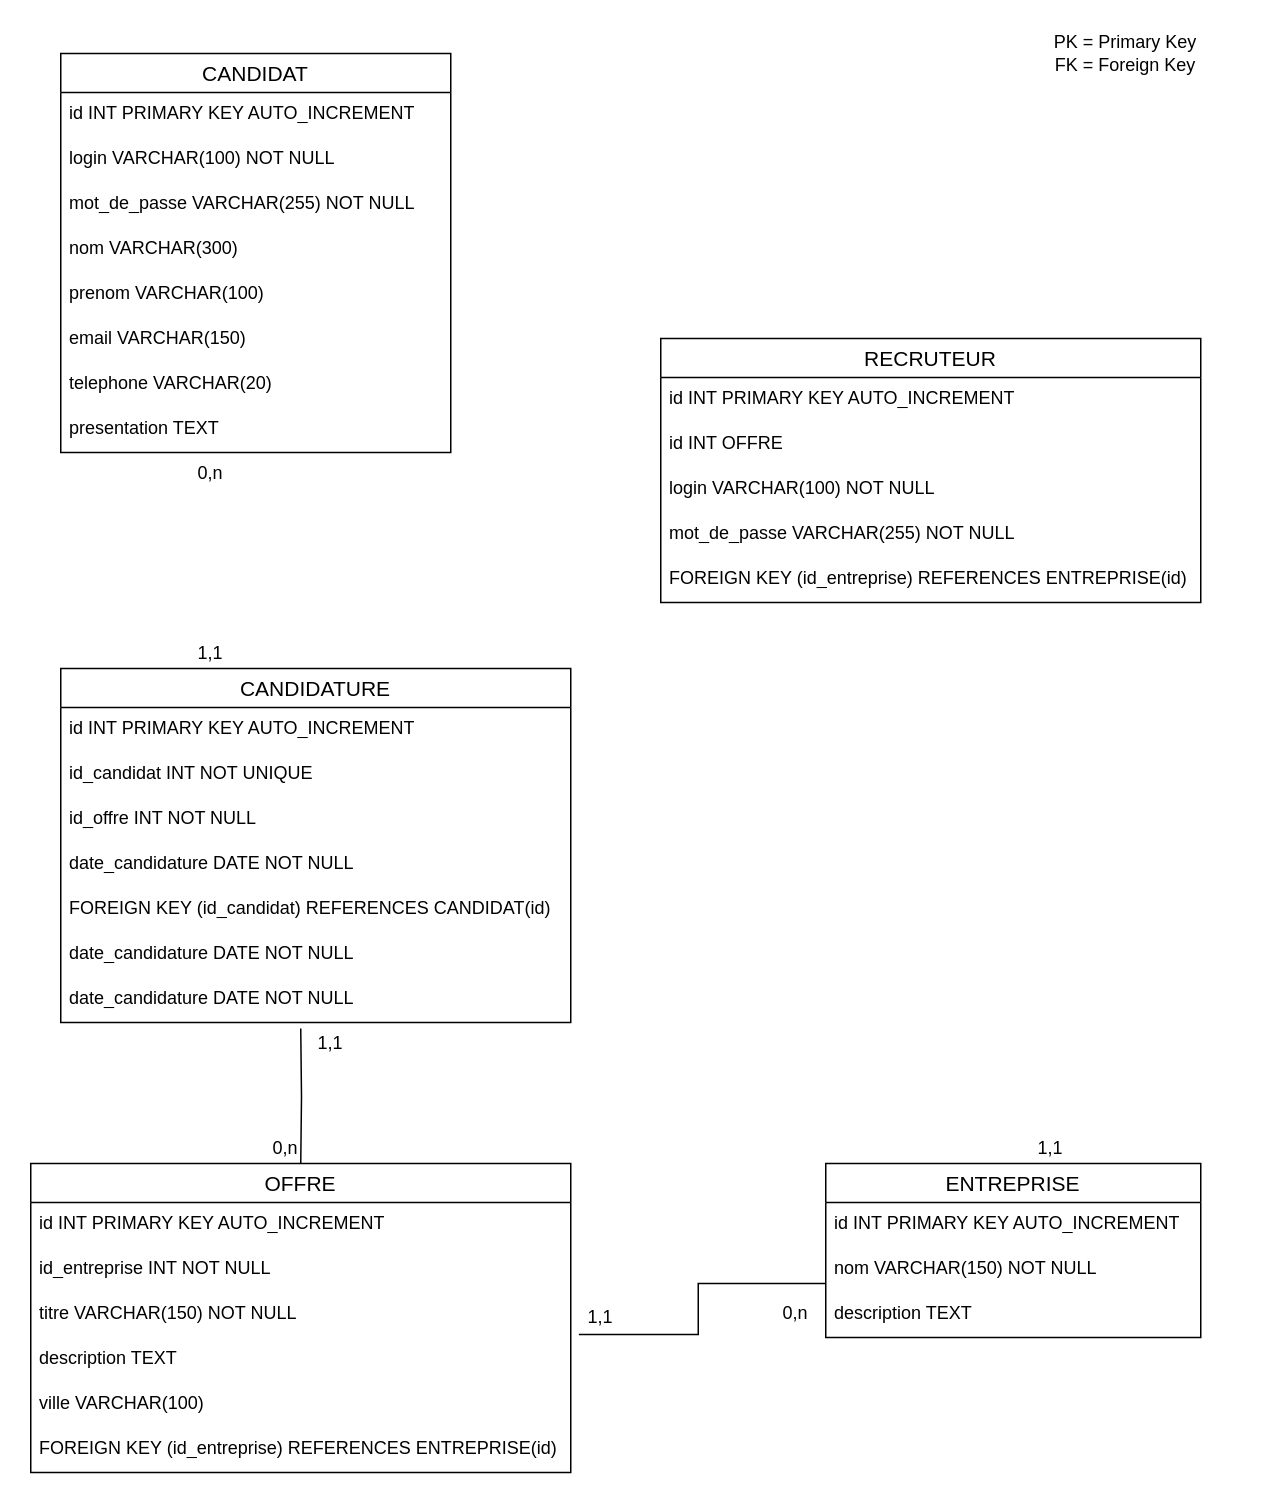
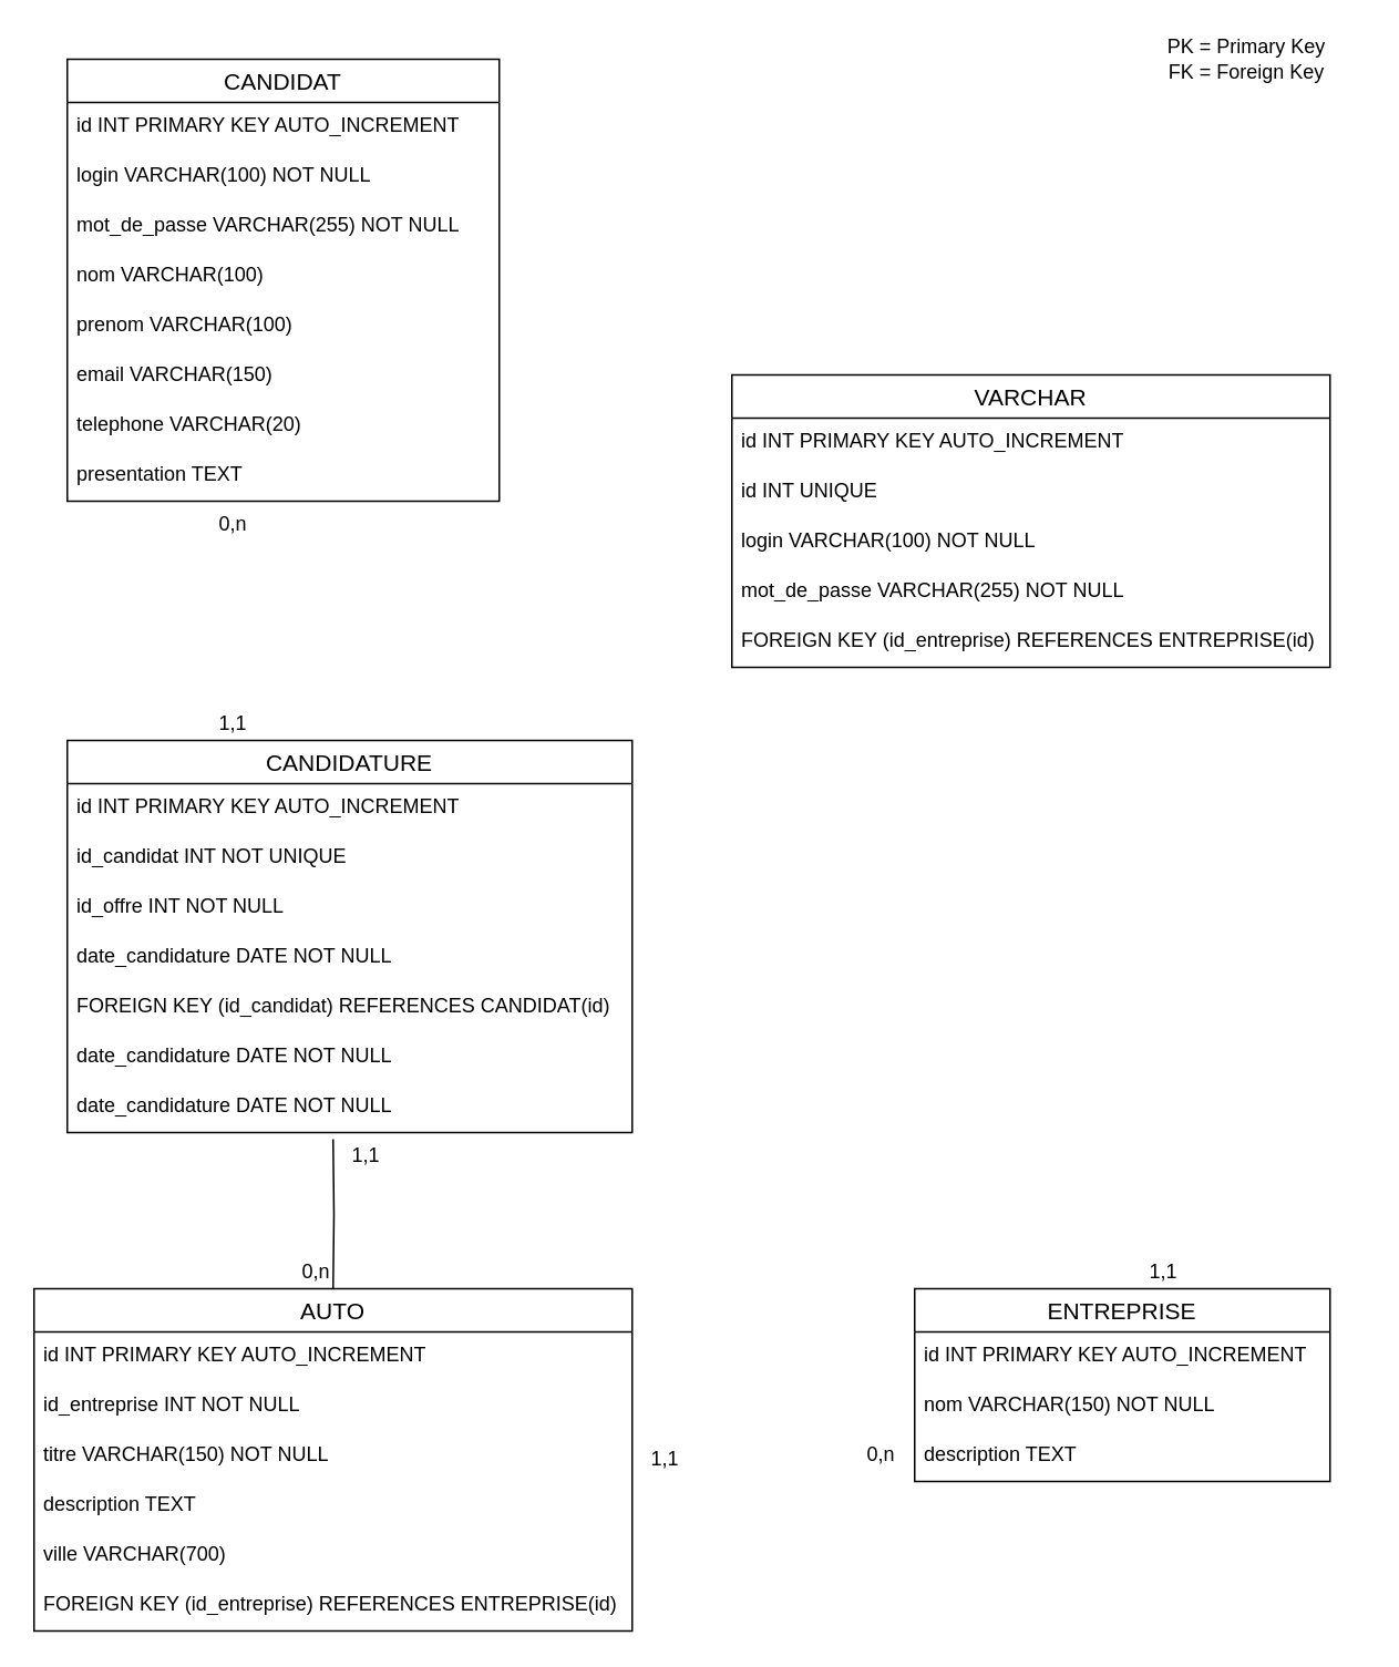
  <mxCell id="0" />
  <mxCell id="1" parent="0" />
  <mxCell id="2" value="CANDIDAT" style="swimlane;fontStyle=0;childLayout=stackLayout;horizontal=1;startSize=26;horizontalStack=0;resizeParent=1;resizeParentMax=0;resizeLast=0;collapsible=1;marginBottom=0;align=center;fontSize=14;" vertex="1" parent="1"><mxGeometry x="40" y="35" width="260" height="266" as="geometry" /></mxCell>
  <mxCell id="3" value="id INT PRIMARY KEY AUTO_INCREMENT" style="text;strokeColor=none;fillColor=none;spacingLeft=4;spacingRight=4;overflow=hidden;rotatable=0;points=[[0,0.5],[1,0.5]];portConstraint=eastwest;fontSize=12;whiteSpace=wrap;html=1;" vertex="1" parent="2"><mxGeometry y="26" width="260" height="30" as="geometry" /></mxCell>
  <mxCell id="4" value="login VARCHAR(100) NOT NULL" style="text;strokeColor=none;fillColor=none;spacingLeft=4;spacingRight=4;overflow=hidden;rotatable=0;points=[[0,0.5],[1,0.5]];portConstraint=eastwest;fontSize=12;whiteSpace=wrap;html=1;" vertex="1" parent="2"><mxGeometry y="56" width="260" height="30" as="geometry" /></mxCell>
  <mxCell id="5" value="&lt;div&gt;mot_de_passe VARCHAR(255) NOT NULL&lt;/div&gt;" style="text;strokeColor=none;fillColor=none;spacingLeft=4;spacingRight=4;overflow=hidden;rotatable=0;points=[[0,0.5],[1,0.5]];portConstraint=eastwest;fontSize=12;whiteSpace=wrap;html=1;" vertex="1" parent="2"><mxGeometry y="86" width="260" height="30" as="geometry" /></mxCell>
- <mxCell id="6" value="nom VARCHAR(300)" style="text;strokeColor=none;fillColor=none;spacingLeft=4;spacingRight=4;overflow=hidden;rotatable=0;points=[[0,0.5],[1,0.5]];portConstraint=eastwest;fontSize=12;whiteSpace=wrap;html=1;" vertex="1" parent="2"><mxGeometry y="116" width="260" height="30" as="geometry" /></mxCell>
+ <mxCell id="6" value="nom VARCHAR(100)" style="text;strokeColor=none;fillColor=none;spacingLeft=4;spacingRight=4;overflow=hidden;rotatable=0;points=[[0,0.5],[1,0.5]];portConstraint=eastwest;fontSize=12;whiteSpace=wrap;html=1;" vertex="1" parent="2"><mxGeometry y="116" width="260" height="30" as="geometry" /></mxCell>
  <mxCell id="7" value="prenom VARCHAR(100)" style="text;strokeColor=none;fillColor=none;spacingLeft=4;spacingRight=4;overflow=hidden;rotatable=0;points=[[0,0.5],[1,0.5]];portConstraint=eastwest;fontSize=12;whiteSpace=wrap;html=1;" vertex="1" parent="2"><mxGeometry y="146" width="260" height="30" as="geometry" /></mxCell>
  <mxCell id="8" value="email VARCHAR(150)" style="text;strokeColor=none;fillColor=none;spacingLeft=4;spacingRight=4;overflow=hidden;rotatable=0;points=[[0,0.5],[1,0.5]];portConstraint=eastwest;fontSize=12;whiteSpace=wrap;html=1;" vertex="1" parent="2"><mxGeometry y="176" width="260" height="30" as="geometry" /></mxCell>
  <mxCell id="9" value="telephone VARCHAR(20)" style="text;strokeColor=none;fillColor=none;spacingLeft=4;spacingRight=4;overflow=hidden;rotatable=0;points=[[0,0.5],[1,0.5]];portConstraint=eastwest;fontSize=12;whiteSpace=wrap;html=1;" vertex="1" parent="2"><mxGeometry y="206" width="260" height="30" as="geometry" /></mxCell>
  <mxCell id="10" value="presentation TEXT" style="text;strokeColor=none;fillColor=none;spacingLeft=4;spacingRight=4;overflow=hidden;rotatable=0;points=[[0,0.5],[1,0.5]];portConstraint=eastwest;fontSize=12;whiteSpace=wrap;html=1;" vertex="1" parent="2"><mxGeometry y="236" width="260" height="30" as="geometry" /></mxCell>
- <mxCell id="11" value="RECRUTEUR" style="swimlane;fontStyle=0;childLayout=stackLayout;horizontal=1;startSize=26;horizontalStack=0;resizeParent=1;resizeParentMax=0;resizeLast=0;collapsible=1;marginBottom=0;align=center;fontSize=14;" vertex="1" parent="1"><mxGeometry x="440" y="225" width="360" height="176" as="geometry" /></mxCell>
+ <mxCell id="11" value="VARCHAR" style="swimlane;fontStyle=0;childLayout=stackLayout;horizontal=1;startSize=26;horizontalStack=0;resizeParent=1;resizeParentMax=0;resizeLast=0;collapsible=1;marginBottom=0;align=center;fontSize=14;" vertex="1" parent="1"><mxGeometry x="440" y="225" width="360" height="176" as="geometry" /></mxCell>
  <mxCell id="12" value="id INT PRIMARY KEY AUTO_INCREMENT" style="text;strokeColor=none;fillColor=none;spacingLeft=4;spacingRight=4;overflow=hidden;rotatable=0;points=[[0,0.5],[1,0.5]];portConstraint=eastwest;fontSize=12;whiteSpace=wrap;html=1;" vertex="1" parent="11"><mxGeometry y="26" width="360" height="30" as="geometry" /></mxCell>
- <mxCell id="13" value="id INT OFFRE" style="text;strokeColor=none;fillColor=none;spacingLeft=4;spacingRight=4;overflow=hidden;rotatable=0;points=[[0,0.5],[1,0.5]];portConstraint=eastwest;fontSize=12;whiteSpace=wrap;html=1;" vertex="1" parent="11"><mxGeometry y="56" width="360" height="30" as="geometry" /></mxCell>
+ <mxCell id="13" value="id INT UNIQUE" style="text;strokeColor=none;fillColor=none;spacingLeft=4;spacingRight=4;overflow=hidden;rotatable=0;points=[[0,0.5],[1,0.5]];portConstraint=eastwest;fontSize=12;whiteSpace=wrap;html=1;" vertex="1" parent="11"><mxGeometry y="56" width="360" height="30" as="geometry" /></mxCell>
  <mxCell id="14" value="login VARCHAR(100) NOT NULL" style="text;strokeColor=none;fillColor=none;spacingLeft=4;spacingRight=4;overflow=hidden;rotatable=0;points=[[0,0.5],[1,0.5]];portConstraint=eastwest;fontSize=12;whiteSpace=wrap;html=1;" vertex="1" parent="11"><mxGeometry y="86" width="360" height="30" as="geometry" /></mxCell>
  <mxCell id="15" value="mot_de_passe VARCHAR(255) NOT NULL" style="text;strokeColor=none;fillColor=none;spacingLeft=4;spacingRight=4;overflow=hidden;rotatable=0;points=[[0,0.5],[1,0.5]];portConstraint=eastwest;fontSize=12;whiteSpace=wrap;html=1;" vertex="1" parent="11"><mxGeometry y="116" width="360" height="30" as="geometry" /></mxCell>
  <mxCell id="16" value="FOREIGN KEY (id_entreprise) REFERENCES ENTREPRISE(id)" style="text;strokeColor=none;fillColor=none;spacingLeft=4;spacingRight=4;overflow=hidden;rotatable=0;points=[[0,0.5],[1,0.5]];portConstraint=eastwest;fontSize=12;whiteSpace=wrap;html=1;" vertex="1" parent="11"><mxGeometry y="146" width="360" height="30" as="geometry" /></mxCell>
  <mxCell id="17" value="ENTREPRISE" style="swimlane;fontStyle=0;childLayout=stackLayout;horizontal=1;startSize=26;horizontalStack=0;resizeParent=1;resizeParentMax=0;resizeLast=0;collapsible=1;marginBottom=0;align=center;fontSize=14;" vertex="1" parent="1"><mxGeometry x="550" y="775" width="250" height="116" as="geometry" /></mxCell>
  <mxCell id="18" value="id INT PRIMARY KEY AUTO_INCREMENT" style="text;strokeColor=none;fillColor=none;spacingLeft=4;spacingRight=4;overflow=hidden;rotatable=0;points=[[0,0.5],[1,0.5]];portConstraint=eastwest;fontSize=12;whiteSpace=wrap;html=1;" vertex="1" parent="17"><mxGeometry y="26" width="250" height="30" as="geometry" /></mxCell>
  <mxCell id="19" value="nom VARCHAR(150) NOT NULL" style="text;strokeColor=none;fillColor=none;spacingLeft=4;spacingRight=4;overflow=hidden;rotatable=0;points=[[0,0.5],[1,0.5]];portConstraint=eastwest;fontSize=12;whiteSpace=wrap;html=1;" vertex="1" parent="17"><mxGeometry y="56" width="250" height="30" as="geometry" /></mxCell>
  <mxCell id="20" value="description TEXT" style="text;strokeColor=none;fillColor=none;spacingLeft=4;spacingRight=4;overflow=hidden;rotatable=0;points=[[0,0.5],[1,0.5]];portConstraint=eastwest;fontSize=12;whiteSpace=wrap;html=1;" vertex="1" parent="17"><mxGeometry y="86" width="250" height="30" as="geometry" /></mxCell>
  <mxCell id="21" style="edgeStyle=orthogonalEdgeStyle;rounded=0;orthogonalLoop=1;jettySize=auto;html=1;entryX=0.5;entryY=0;entryDx=0;entryDy=0;endArrow=none;startFill=0;" edge="1" parent="1" target="30"><mxGeometry relative="1" as="geometry"><mxPoint x="399.903" y="295" as="targetPoint" /><mxPoint x="200" y="685" as="sourcePoint" /></mxGeometry></mxCell>
  <mxCell id="22" value="CANDIDATURE" style="swimlane;fontStyle=0;childLayout=stackLayout;horizontal=1;startSize=26;horizontalStack=0;resizeParent=1;resizeParentMax=0;resizeLast=0;collapsible=1;marginBottom=0;align=center;fontSize=14;" vertex="1" parent="1"><mxGeometry x="40" y="445" width="340" height="236" as="geometry" /></mxCell>
  <mxCell id="23" value="id INT PRIMARY KEY AUTO_INCREMENT" style="text;strokeColor=none;fillColor=none;spacingLeft=4;spacingRight=4;overflow=hidden;rotatable=0;points=[[0,0.5],[1,0.5]];portConstraint=eastwest;fontSize=12;whiteSpace=wrap;html=1;" vertex="1" parent="22"><mxGeometry y="26" width="340" height="30" as="geometry" /></mxCell>
  <mxCell id="24" value="id_candidat INT NOT UNIQUE" style="text;strokeColor=none;fillColor=none;spacingLeft=4;spacingRight=4;overflow=hidden;rotatable=0;points=[[0,0.5],[1,0.5]];portConstraint=eastwest;fontSize=12;whiteSpace=wrap;html=1;" vertex="1" parent="22"><mxGeometry y="56" width="340" height="30" as="geometry" /></mxCell>
  <mxCell id="25" value="id_offre INT NOT NULL" style="text;strokeColor=none;fillColor=none;spacingLeft=4;spacingRight=4;overflow=hidden;rotatable=0;points=[[0,0.5],[1,0.5]];portConstraint=eastwest;fontSize=12;whiteSpace=wrap;html=1;" vertex="1" parent="22"><mxGeometry y="86" width="340" height="30" as="geometry" /></mxCell>
  <mxCell id="26" value="date_candidature DATE NOT NULL" style="text;strokeColor=none;fillColor=none;spacingLeft=4;spacingRight=4;overflow=hidden;rotatable=0;points=[[0,0.5],[1,0.5]];portConstraint=eastwest;fontSize=12;whiteSpace=wrap;html=1;" vertex="1" parent="22"><mxGeometry y="116" width="340" height="30" as="geometry" /></mxCell>
  <mxCell id="27" value="FOREIGN KEY (id_candidat) REFERENCES CANDIDAT(id)" style="text;strokeColor=none;fillColor=none;spacingLeft=4;spacingRight=4;overflow=hidden;rotatable=0;points=[[0,0.5],[1,0.5]];portConstraint=eastwest;fontSize=12;whiteSpace=wrap;html=1;" vertex="1" parent="22"><mxGeometry y="146" width="340" height="30" as="geometry" /></mxCell>
  <mxCell id="28" value="date_candidature DATE NOT NULL" style="text;strokeColor=none;fillColor=none;spacingLeft=4;spacingRight=4;overflow=hidden;rotatable=0;points=[[0,0.5],[1,0.5]];portConstraint=eastwest;fontSize=12;whiteSpace=wrap;html=1;" vertex="1" parent="22"><mxGeometry y="176" width="340" height="30" as="geometry" /></mxCell>
  <mxCell id="29" value="date_candidature DATE NOT NULL" style="text;strokeColor=none;fillColor=none;spacingLeft=4;spacingRight=4;overflow=hidden;rotatable=0;points=[[0,0.5],[1,0.5]];portConstraint=eastwest;fontSize=12;whiteSpace=wrap;html=1;" vertex="1" parent="22"><mxGeometry y="206" width="340" height="30" as="geometry" /></mxCell>
- <mxCell id="30" value="OFFRE" style="swimlane;fontStyle=0;childLayout=stackLayout;horizontal=1;startSize=26;horizontalStack=0;resizeParent=1;resizeParentMax=0;resizeLast=0;collapsible=1;marginBottom=0;align=center;fontSize=14;" vertex="1" parent="1"><mxGeometry x="20" y="775" width="360" height="206" as="geometry" /></mxCell>
+ <mxCell id="30" value="AUTO" style="swimlane;fontStyle=0;childLayout=stackLayout;horizontal=1;startSize=26;horizontalStack=0;resizeParent=1;resizeParentMax=0;resizeLast=0;collapsible=1;marginBottom=0;align=center;fontSize=14;" vertex="1" parent="1"><mxGeometry x="20" y="775" width="360" height="206" as="geometry" /></mxCell>
  <mxCell id="31" value="id INT PRIMARY KEY AUTO_INCREMENT" style="text;strokeColor=none;fillColor=none;spacingLeft=4;spacingRight=4;overflow=hidden;rotatable=0;points=[[0,0.5],[1,0.5]];portConstraint=eastwest;fontSize=12;whiteSpace=wrap;html=1;" vertex="1" parent="30"><mxGeometry y="26" width="360" height="30" as="geometry" /></mxCell>
  <mxCell id="32" value="id_entreprise INT NOT NULL" style="text;strokeColor=none;fillColor=none;spacingLeft=4;spacingRight=4;overflow=hidden;rotatable=0;points=[[0,0.5],[1,0.5]];portConstraint=eastwest;fontSize=12;whiteSpace=wrap;html=1;" vertex="1" parent="30"><mxGeometry y="56" width="360" height="30" as="geometry" /></mxCell>
  <mxCell id="33" value="titre VARCHAR(150) NOT NULL" style="text;strokeColor=none;fillColor=none;spacingLeft=4;spacingRight=4;overflow=hidden;rotatable=0;points=[[0,0.5],[1,0.5]];portConstraint=eastwest;fontSize=12;whiteSpace=wrap;html=1;" vertex="1" parent="30"><mxGeometry y="86" width="360" height="30" as="geometry" /></mxCell>
  <mxCell id="34" value="description TEXT" style="text;strokeColor=none;fillColor=none;spacingLeft=4;spacingRight=4;overflow=hidden;rotatable=0;points=[[0,0.5],[1,0.5]];portConstraint=eastwest;fontSize=12;whiteSpace=wrap;html=1;" vertex="1" parent="30"><mxGeometry y="116" width="360" height="30" as="geometry" /></mxCell>
- <mxCell id="35" value="ville VARCHAR(100)" style="text;strokeColor=none;fillColor=none;spacingLeft=4;spacingRight=4;overflow=hidden;rotatable=0;points=[[0,0.5],[1,0.5]];portConstraint=eastwest;fontSize=12;whiteSpace=wrap;html=1;" vertex="1" parent="30"><mxGeometry y="146" width="360" height="30" as="geometry" /></mxCell>
+ <mxCell id="35" value="ville VARCHAR(700)" style="text;strokeColor=none;fillColor=none;spacingLeft=4;spacingRight=4;overflow=hidden;rotatable=0;points=[[0,0.5],[1,0.5]];portConstraint=eastwest;fontSize=12;whiteSpace=wrap;html=1;" vertex="1" parent="30"><mxGeometry y="146" width="360" height="30" as="geometry" /></mxCell>
  <mxCell id="36" value="FOREIGN KEY (id_entreprise) REFERENCES ENTREPRISE(id)" style="text;strokeColor=none;fillColor=none;spacingLeft=4;spacingRight=4;overflow=hidden;rotatable=0;points=[[0,0.5],[1,0.5]];portConstraint=eastwest;fontSize=12;whiteSpace=wrap;html=1;" vertex="1" parent="30"><mxGeometry y="176" width="360" height="30" as="geometry" /></mxCell>
  <mxCell id="37" value="1,1" style="text;html=1;align=center;verticalAlign=middle;whiteSpace=wrap;rounded=0;" vertex="1" parent="1"><mxGeometry x="680" y="755" width="40" height="20" as="geometry" /></mxCell>
- <mxCell id="38" style="edgeStyle=orthogonalEdgeStyle;rounded=0;orthogonalLoop=1;jettySize=auto;html=1;exitX=0;exitY=0.8;exitDx=0;exitDy=0;entryX=1.015;entryY=0.933;entryDx=0;entryDy=0;entryPerimeter=0;endArrow=none;startFill=0;exitPerimeter=0;" edge="1" parent="1" source="19" target="33"><mxGeometry relative="1" as="geometry" /></mxCell>
  <mxCell id="39" value="0,n" style="text;html=1;align=center;verticalAlign=middle;whiteSpace=wrap;rounded=0;" vertex="1" parent="1"><mxGeometry x="510" y="865" width="40" height="20" as="geometry" /></mxCell>
  <mxCell id="40" value="1,1" style="text;html=1;align=center;verticalAlign=middle;whiteSpace=wrap;rounded=0;" vertex="1" parent="1"><mxGeometry x="380" y="868" width="40" height="20" as="geometry" /></mxCell>
  <mxCell id="41" value="1,1" style="text;html=1;align=center;verticalAlign=middle;whiteSpace=wrap;rounded=0;" vertex="1" parent="1"><mxGeometry x="120" y="425" width="40" height="20" as="geometry" /></mxCell>
  <mxCell id="42" value="0,n" style="text;html=1;align=center;verticalAlign=middle;whiteSpace=wrap;rounded=0;" vertex="1" parent="1"><mxGeometry x="120" y="305" width="40" height="20" as="geometry" /></mxCell>
  <mxCell id="43" value="1,1" style="text;html=1;align=center;verticalAlign=middle;whiteSpace=wrap;rounded=0;" vertex="1" parent="1"><mxGeometry x="200" y="685" width="40" height="20" as="geometry" /></mxCell>
  <mxCell id="44" value="0,n" style="text;html=1;align=center;verticalAlign=middle;whiteSpace=wrap;rounded=0;" vertex="1" parent="1"><mxGeometry x="170" y="755" width="40" height="20" as="geometry" /></mxCell>
  <mxCell id="45" value="PK = Primary Key&lt;div&gt;FK = Foreign Key&lt;/div&gt;" style="text;html=1;align=center;verticalAlign=middle;whiteSpace=wrap;rounded=0;" vertex="1" parent="1"><mxGeometry x="680" y="20" width="140" height="30" as="geometry" /></mxCell>
